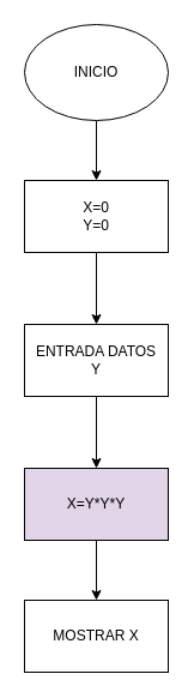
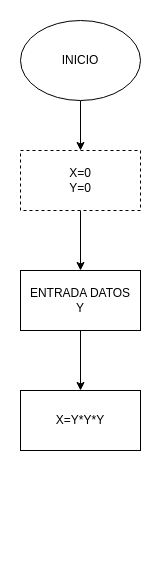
  <mxCell id="0" />
  <mxCell id="1" parent="0" />
  <mxCell id="2" style="edgeStyle=orthogonalEdgeStyle;rounded=0;orthogonalLoop=1;jettySize=auto;html=1;exitX=0.5;exitY=1;exitDx=0;exitDy=0;entryX=0.5;entryY=0;entryDx=0;entryDy=0;" parent="1" source="3" target="5" edge="1"><mxGeometry relative="1" as="geometry" /></mxCell>
  <mxCell id="3" value="INICIO" style="ellipse;whiteSpace=wrap;html=1;" parent="1" vertex="1"><mxGeometry x="20" y="20" width="120" height="80" as="geometry" /></mxCell>
  <mxCell id="4" style="edgeStyle=orthogonalEdgeStyle;rounded=0;orthogonalLoop=1;jettySize=auto;html=1;exitX=0.5;exitY=1;exitDx=0;exitDy=0;entryX=0.5;entryY=0;entryDx=0;entryDy=0;" parent="1" source="5" target="7" edge="1"><mxGeometry relative="1" as="geometry" /></mxCell>
- <mxCell id="5" value="&lt;div&gt;X=0&lt;/div&gt;&lt;div&gt;Y=0&lt;/div&gt;" style="rounded=0;whiteSpace=wrap;html=1;" parent="1" vertex="1"><mxGeometry x="20" y="150" width="120" height="60" as="geometry" /></mxCell>
+ <mxCell id="5" value="&lt;div&gt;X=0&lt;/div&gt;&lt;div&gt;Y=0&lt;/div&gt;" style="rounded=0;whiteSpace=wrap;html=1;dashed=1;" parent="1" vertex="1"><mxGeometry x="20" y="150" width="120" height="60" as="geometry" /></mxCell>
  <mxCell id="6" style="edgeStyle=orthogonalEdgeStyle;rounded=0;orthogonalLoop=1;jettySize=auto;html=1;exitX=0.5;exitY=1;exitDx=0;exitDy=0;entryX=0.5;entryY=0;entryDx=0;entryDy=0;" parent="1" source="7" target="9" edge="1"><mxGeometry relative="1" as="geometry" /></mxCell>
  <mxCell id="7" value="&lt;div&gt;ENTRADA DATOS &lt;br&gt;&lt;/div&gt;&lt;div&gt;Y&lt;br&gt;&lt;/div&gt;" style="rounded=0;whiteSpace=wrap;html=1;" parent="1" vertex="1"><mxGeometry x="20" y="270" width="120" height="60" as="geometry" /></mxCell>
- <mxCell id="8" style="edgeStyle=orthogonalEdgeStyle;rounded=0;orthogonalLoop=1;jettySize=auto;html=1;exitX=0.5;exitY=1;exitDx=0;exitDy=0;entryX=0.5;entryY=0;entryDx=0;entryDy=0;" parent="1" source="9" target="10" edge="1"><mxGeometry relative="1" as="geometry" /></mxCell>
- <mxCell id="9" value="X=Y*Y*Y" style="rounded=0;whiteSpace=wrap;html=1;fillColor=#e1d5e7;" parent="1" vertex="1"><mxGeometry x="20" y="390" width="120" height="60" as="geometry" /></mxCell>
- <mxCell id="10" value="MOSTRAR X" style="rounded=0;whiteSpace=wrap;html=1;" parent="1" vertex="1"><mxGeometry x="20" y="500" width="120" height="60" as="geometry" /></mxCell>
+ <mxCell id="9" value="X=Y*Y*Y" style="rounded=0;whiteSpace=wrap;html=1;" parent="1" vertex="1"><mxGeometry x="20" y="390" width="120" height="60" as="geometry" /></mxCell>
